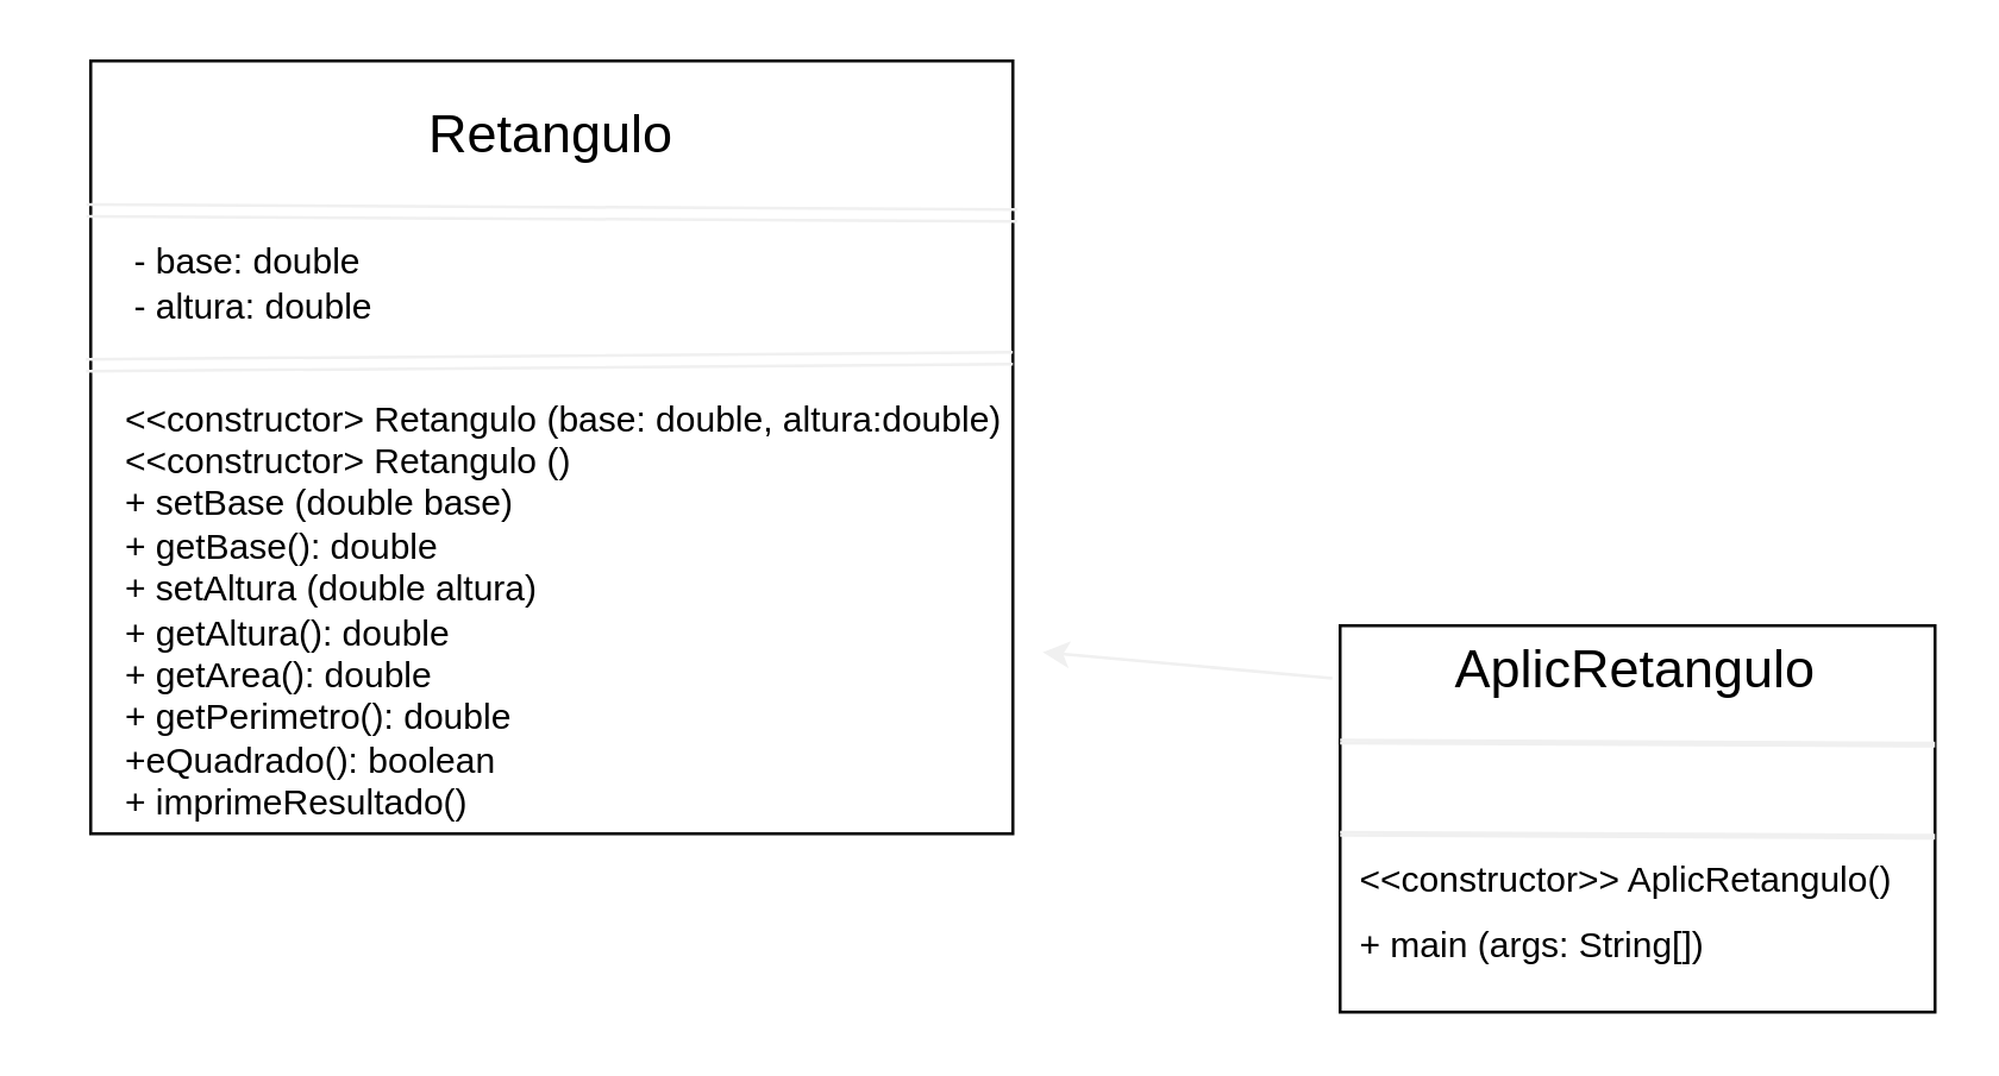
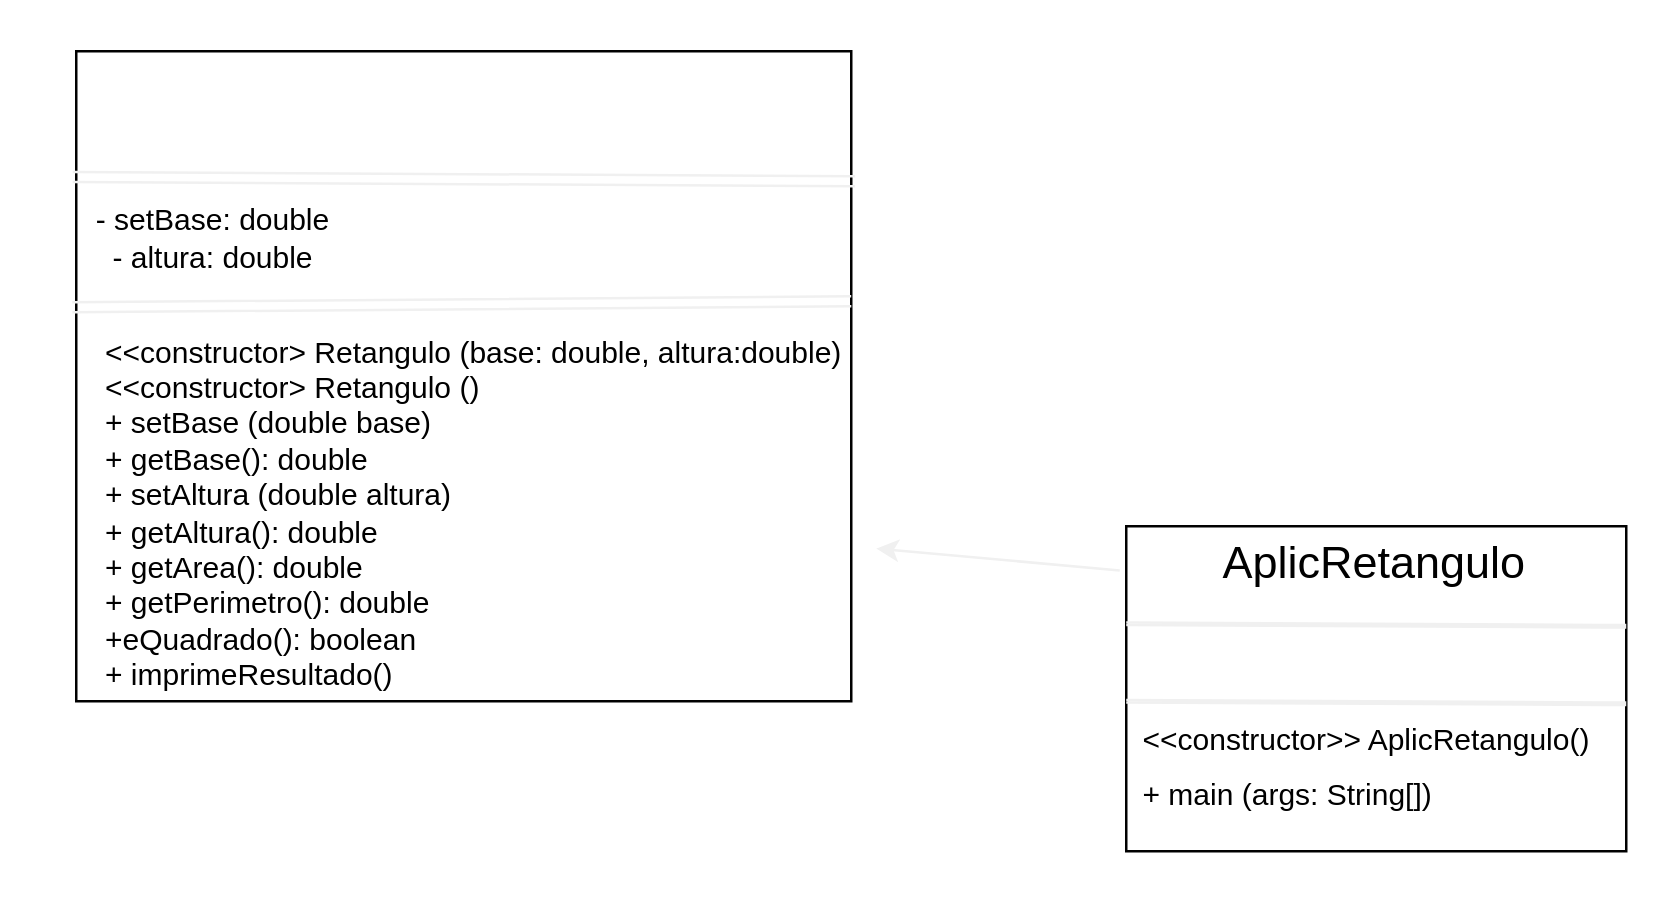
  <mxCell id="0" />
  <mxCell id="1" parent="0" />
  <mxCell id="2" value="" style="whiteSpace=wrap;html=1;" parent="1" vertex="1"><mxGeometry x="30" y="20" width="310" height="260" as="geometry" /></mxCell>
- <mxCell id="3" value="Retangulo" style="text;strokeColor=none;align=center;fillColor=none;html=1;verticalAlign=middle;whiteSpace=wrap;rounded=0;fontSize=18;" parent="1" vertex="1"><mxGeometry x="130" y="30" width="110" height="30" as="geometry" /></mxCell>
- <mxCell id="4" value="&lt;div style=&quot;text-align: left;&quot;&gt;&lt;span style=&quot;background-color: initial;&quot;&gt;- base: double&lt;/span&gt;&lt;/div&gt;- altura: double" style="text;strokeColor=none;align=center;fillColor=none;html=1;verticalAlign=middle;whiteSpace=wrap;rounded=0;" parent="1" vertex="1"><mxGeometry x="20" y="70" width="130" height="50" as="geometry" /></mxCell>
+ <mxCell id="4" value="&lt;div style=&quot;text-align: left;&quot;&gt;&lt;span style=&quot;background-color: initial;&quot;&gt;- setBase: double&lt;/span&gt;&lt;/div&gt;- altura: double" style="text;strokeColor=none;align=center;fillColor=none;html=1;verticalAlign=middle;whiteSpace=wrap;rounded=0;" parent="1" vertex="1"><mxGeometry x="20" y="70" width="130" height="50" as="geometry" /></mxCell>
  <mxCell id="5" value="&amp;lt;&amp;lt;constructor&amp;gt; Retangulo (base: double, altura:double)&lt;br&gt;&amp;lt;&amp;lt;constructor&amp;gt; Retangulo ()&lt;br&gt;+ setBase (double base)&lt;br&gt;+ getBase(): double&lt;br&gt;+ setAltura (double altura)&lt;br&gt;+ getAltura(): double&lt;br&gt;+ getArea(): double&lt;br&gt;+ getPerimetro(): double&lt;br&gt;+eQuadrado(): boolean&lt;br&gt;+ imprimeResultado()&lt;br&gt;" style="text;strokeColor=none;align=left;fillColor=none;html=1;verticalAlign=middle;whiteSpace=wrap;rounded=0;" parent="1" vertex="1"><mxGeometry x="40" y="150" width="310" height="110" as="geometry" /></mxCell>
  <mxCell id="6" value="" style="edgeStyle=none;orthogonalLoop=1;jettySize=auto;html=1;strokeColor=#F0F0F0;fontSize=18;shape=link;entryX=0.066;entryY=0.006;entryDx=0;entryDy=0;entryPerimeter=0;exitX=1.005;exitY=0.2;exitDx=0;exitDy=0;exitPerimeter=0;" parent="1" source="2" target="4" edge="1"><mxGeometry width="80" relative="1" as="geometry"><mxPoint x="160" y="69" as="sourcePoint" /><mxPoint x="240" y="69" as="targetPoint" /><Array as="points" /></mxGeometry></mxCell>
  <mxCell id="7" value="" style="edgeStyle=none;orthogonalLoop=1;jettySize=auto;html=1;strokeColor=#F0F0F0;fontSize=18;shape=link;entryX=0.066;entryY=0.006;entryDx=0;entryDy=0;entryPerimeter=0;" parent="1" edge="1"><mxGeometry width="80" relative="1" as="geometry"><mxPoint x="340" y="120" as="sourcePoint" /><mxPoint x="28.44" y="122.42" as="targetPoint" /><Array as="points" /></mxGeometry></mxCell>
  <mxCell id="8" value="" style="whiteSpace=wrap;html=1;fontSize=18;" parent="1" vertex="1"><mxGeometry x="450" y="210" width="200" height="130" as="geometry" /></mxCell>
  <mxCell id="9" value="&amp;nbsp; AplicRetangulo" style="text;strokeColor=none;align=center;fillColor=none;html=1;verticalAlign=middle;whiteSpace=wrap;rounded=0;fontSize=18;" parent="1" vertex="1"><mxGeometry x="465" y="210" width="160" height="30" as="geometry" /></mxCell>
  <mxCell id="10" value="&lt;span style=&quot;font-size: 12px;&quot;&gt;&amp;lt;&amp;lt;constructor&amp;gt;&amp;gt; AplicRetangulo()&lt;br&gt;+ main (args: String[])&lt;br&gt;&lt;/span&gt;" style="text;strokeColor=none;align=left;fillColor=none;html=1;verticalAlign=middle;whiteSpace=wrap;rounded=0;fontSize=18;" parent="1" vertex="1"><mxGeometry x="455" y="270" width="190" height="70" as="geometry" /></mxCell>
  <mxCell id="11" value="" style="edgeStyle=none;orthogonalLoop=1;jettySize=auto;html=1;strokeColor=#F0F0F0;fontSize=12;shape=link;width=1;" parent="1" edge="1"><mxGeometry width="80" relative="1" as="geometry"><mxPoint x="450" y="249" as="sourcePoint" /><mxPoint x="650" y="250" as="targetPoint" /><Array as="points"><mxPoint x="640" y="250" /></Array></mxGeometry></mxCell>
  <mxCell id="12" value="" style="edgeStyle=none;orthogonalLoop=1;jettySize=auto;html=1;strokeColor=#F0F0F0;fontSize=12;shape=link;width=1;" parent="1" edge="1"><mxGeometry width="80" relative="1" as="geometry"><mxPoint x="450" y="280" as="sourcePoint" /><mxPoint x="650" y="281" as="targetPoint" /><Array as="points"><mxPoint x="640" y="281" /></Array></mxGeometry></mxCell>
  <mxCell id="13" value="" style="edgeStyle=none;orthogonalLoop=1;jettySize=auto;html=1;strokeColor=#F0F0F0;fontSize=12;exitX=-0.013;exitY=0.136;exitDx=0;exitDy=0;exitPerimeter=0;" parent="1" source="8" target="5" edge="1"><mxGeometry width="80" relative="1" as="geometry"><mxPoint x="360" y="224.5" as="sourcePoint" /><mxPoint x="440" y="224.5" as="targetPoint" /></mxGeometry></mxCell>
